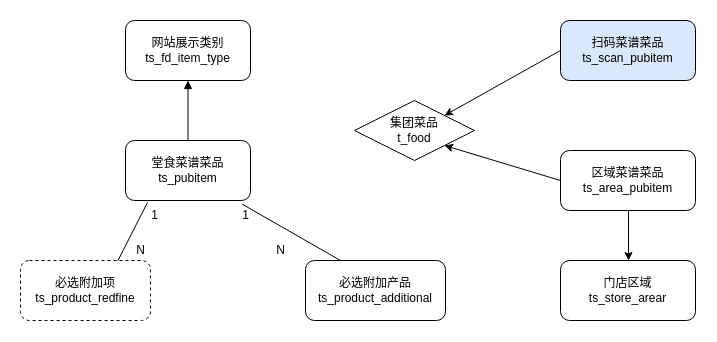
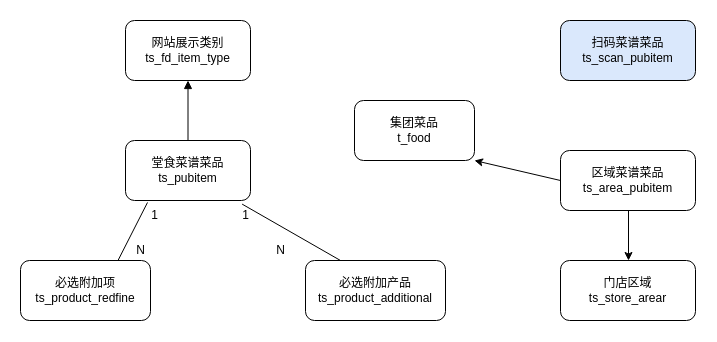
  <mxCell id="0" />
  <mxCell id="1" parent="0" />
  <mxCell id="2" value="堂食菜谱菜品&lt;br&gt;ts_pubitem" style="rounded=1;whiteSpace=wrap;html=1;" vertex="1" parent="1"><mxGeometry x="125" y="140" width="125" height="60" as="geometry" /></mxCell>
  <mxCell id="3" value="网站展示类别&lt;br&gt;ts_fd_item_type" style="rounded=1;whiteSpace=wrap;html=1;" vertex="1" parent="1"><mxGeometry x="125" y="20" width="125" height="60" as="geometry" /></mxCell>
  <mxCell id="4" value="" style="endArrow=block;html=1;entryX=0.5;entryY=1;entryDx=0;entryDy=0;exitX=0.5;exitY=0;exitDx=0;exitDy=0;" edge="1" parent="1" source="2" target="3"><mxGeometry width="50" height="50" relative="1" as="geometry"><mxPoint x="170" y="190" as="sourcePoint" /><mxPoint x="220" y="140" as="targetPoint" /></mxGeometry></mxCell>
  <mxCell id="5" value="1" style="text;html=1;align=center;verticalAlign=middle;resizable=0;points=[];autosize=1;" vertex="1" parent="1"><mxGeometry x="235" y="205" width="20" height="20" as="geometry" /></mxCell>
- <mxCell id="6" value="必选附加项&lt;br&gt;ts_product_redfine" style="rounded=1;whiteSpace=wrap;html=1;dashed=1;" vertex="1" parent="1"><mxGeometry x="20" y="260" width="130" height="60" as="geometry" /></mxCell>
+ <mxCell id="6" value="必选附加项&lt;br&gt;ts_product_redfine" style="rounded=1;whiteSpace=wrap;html=1;" vertex="1" parent="1"><mxGeometry x="20" y="260" width="130" height="60" as="geometry" /></mxCell>
  <mxCell id="7" value="" style="endArrow=none;html=1;entryX=0.176;entryY=1.033;entryDx=0;entryDy=0;exitX=0.75;exitY=0;exitDx=0;exitDy=0;entryPerimeter=0;" edge="1" parent="1" source="6" target="2"><mxGeometry width="50" height="50" relative="1" as="geometry"><mxPoint x="170" y="310" as="sourcePoint" /><mxPoint x="220" y="260" as="targetPoint" /></mxGeometry></mxCell>
  <mxCell id="8" value="1" style="text;html=1;align=center;verticalAlign=middle;resizable=0;points=[];autosize=1;" vertex="1" parent="1"><mxGeometry x="144" y="205" width="20" height="20" as="geometry" /></mxCell>
  <mxCell id="9" value="必选附加产品&lt;br&gt;ts_product_additional" style="rounded=1;whiteSpace=wrap;html=1;" vertex="1" parent="1"><mxGeometry x="305" y="260" width="140" height="60" as="geometry" /></mxCell>
  <mxCell id="10" value="" style="endArrow=none;html=1;entryX=0.25;entryY=0;entryDx=0;entryDy=0;exitX=0.33;exitY=-0.07;exitDx=0;exitDy=0;exitPerimeter=0;" edge="1" parent="1" source="5" target="9"><mxGeometry width="50" height="50" relative="1" as="geometry"><mxPoint x="420" y="290" as="sourcePoint" /><mxPoint x="470" y="240" as="targetPoint" /></mxGeometry></mxCell>
  <mxCell id="11" value="N" style="text;html=1;align=center;verticalAlign=middle;resizable=0;points=[];autosize=1;" vertex="1" parent="1"><mxGeometry x="130" y="240" width="20" height="20" as="geometry" /></mxCell>
  <mxCell id="12" value="N" style="text;html=1;align=center;verticalAlign=middle;resizable=0;points=[];autosize=1;" vertex="1" parent="1"><mxGeometry x="270" y="240" width="20" height="20" as="geometry" /></mxCell>
  <mxCell id="13" value="扫码菜谱菜品&lt;br&gt;ts_scan_pubitem" style="rounded=1;whiteSpace=wrap;html=1;fillColor=#dae8fc;" vertex="1" parent="1"><mxGeometry x="560" y="20" width="135" height="60" as="geometry" /></mxCell>
  <mxCell id="14" value="区域菜谱菜品&lt;br&gt;ts_area_pubitem" style="rounded=1;whiteSpace=wrap;html=1;" vertex="1" parent="1"><mxGeometry x="560" y="150" width="135" height="60" as="geometry" /></mxCell>
  <mxCell id="15" value="门店区域&lt;br&gt;ts_store_arear" style="rounded=1;whiteSpace=wrap;html=1;" vertex="1" parent="1"><mxGeometry x="560" y="260" width="135" height="60" as="geometry" /></mxCell>
  <mxCell id="16" value="" style="endArrow=classic;html=1;" edge="1" parent="1"><mxGeometry width="50" height="50" relative="1" as="geometry"><mxPoint x="628" y="210" as="sourcePoint" /><mxPoint x="628" y="260" as="targetPoint" /></mxGeometry></mxCell>
- <mxCell id="17" value="集团菜品&lt;br&gt;t_food" style="rhombus;whiteSpace=wrap;html=1;" vertex="1" parent="1"><mxGeometry x="354" y="100" width="120" height="60" as="geometry" /></mxCell>
+ <mxCell id="17" value="集团菜品&lt;br&gt;t_food" style="rounded=1;whiteSpace=wrap;html=1;" vertex="1" parent="1"><mxGeometry x="354" y="100" width="120" height="60" as="geometry" /></mxCell>
  <mxCell id="18" value="" style="endArrow=classic;html=1;exitX=0;exitY=0.5;exitDx=0;exitDy=0;entryX=1;entryY=1;entryDx=0;entryDy=0;" edge="1" parent="1" source="14" target="17"><mxGeometry width="50" height="50" relative="1" as="geometry"><mxPoint x="320" y="190" as="sourcePoint" /><mxPoint x="370" y="140" as="targetPoint" /></mxGeometry></mxCell>
- <mxCell id="19" value="" style="endArrow=classic;html=1;entryX=1;entryY=0;entryDx=0;entryDy=0;exitX=0;exitY=0.5;exitDx=0;exitDy=0;" edge="1" parent="1" source="13" target="17"><mxGeometry width="50" height="50" relative="1" as="geometry"><mxPoint x="320" y="190" as="sourcePoint" /><mxPoint x="370" y="140" as="targetPoint" /></mxGeometry></mxCell>
